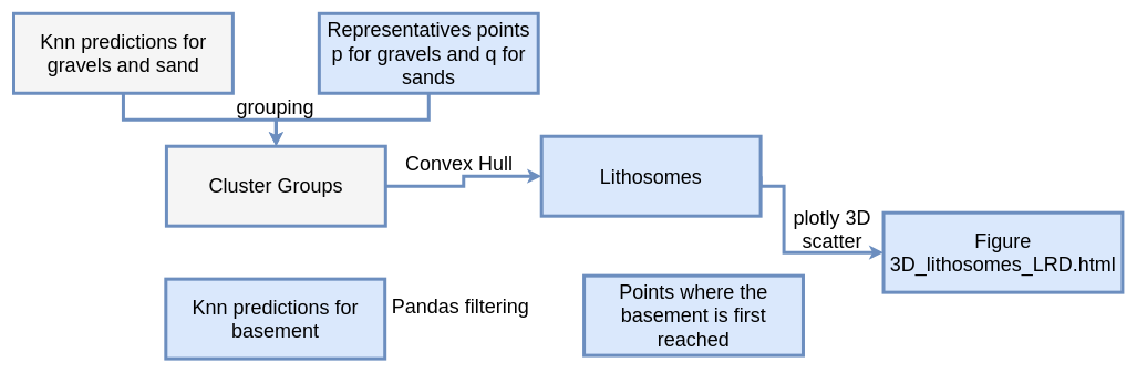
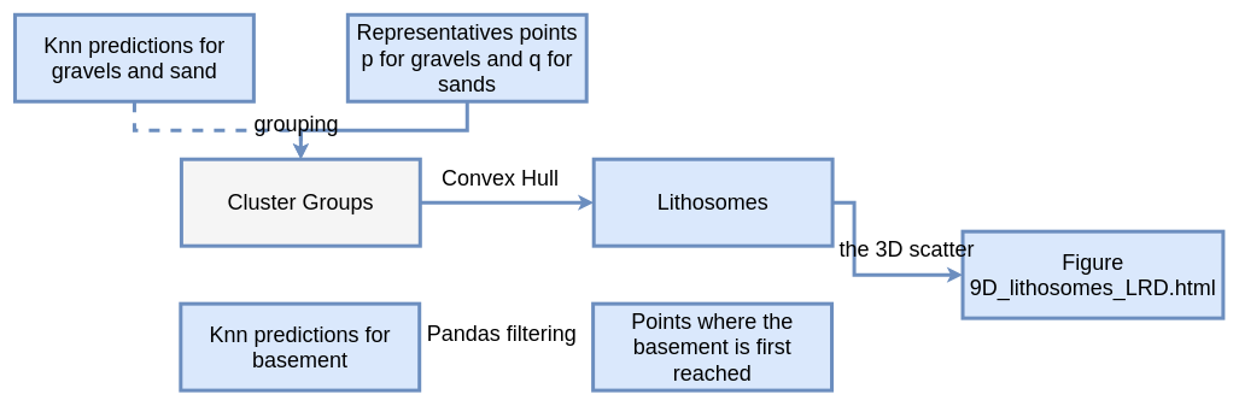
  <mxCell id="0" />
  <mxCell id="1" parent="0" />
- <mxCell id="2" style="edgeStyle=orthogonalEdgeStyle;rounded=0;orthogonalLoop=1;jettySize=auto;html=1;exitX=0.5;exitY=1;exitDx=0;exitDy=0;entryX=0.5;entryY=0;entryDx=0;entryDy=0;fontFamily=Helvetica;fontSize=30;strokeWidth=5;fillColor=#dae8fc;strokeColor=#6c8ebf;" parent="1" source="3" target="9" edge="1"><mxGeometry relative="1" as="geometry"><Array as="points"><mxPoint x="185" y="180" /><mxPoint x="415" y="180" /></Array></mxGeometry></mxCell>
- <mxCell id="3" value="Knn predictions for gravels and sand" style="rounded=0;whiteSpace=wrap;html=1;fontFamily=Helvetica;fontSize=30;fillColor=#f5f5f5;strokeColor=#6c8ebf;strokeWidth=5;" parent="1" vertex="1"><mxGeometry x="20" y="20" width="330" height="120" as="geometry" /></mxCell>
+ <mxCell id="2" style="edgeStyle=orthogonalEdgeStyle;rounded=0;orthogonalLoop=1;jettySize=auto;html=1;exitX=0.5;exitY=1;exitDx=0;exitDy=0;entryX=0.5;entryY=0;entryDx=0;entryDy=0;fontFamily=Helvetica;fontSize=30;strokeWidth=5;fillColor=#dae8fc;strokeColor=#6c8ebf;dashed=1;" parent="1" source="3" target="9" edge="1"><mxGeometry relative="1" as="geometry"><Array as="points"><mxPoint x="185" y="180" /><mxPoint x="415" y="180" /></Array></mxGeometry></mxCell>
+ <mxCell id="3" value="Knn predictions for gravels and sand" style="rounded=0;whiteSpace=wrap;html=1;fontFamily=Helvetica;fontSize=30;fillColor=#dae8fc;strokeColor=#6c8ebf;strokeWidth=5;" parent="1" vertex="1"><mxGeometry x="20" y="20" width="330" height="120" as="geometry" /></mxCell>
  <mxCell id="4" style="edgeStyle=orthogonalEdgeStyle;rounded=0;orthogonalLoop=1;jettySize=auto;html=1;exitX=0.5;exitY=1;exitDx=0;exitDy=0;entryX=0.5;entryY=0;entryDx=0;entryDy=0;fontFamily=Helvetica;fontSize=30;strokeWidth=5;fillColor=#dae8fc;strokeColor=#6c8ebf;" parent="1" source="5" target="9" edge="1"><mxGeometry relative="1" as="geometry"><Array as="points"><mxPoint x="645" y="180" /><mxPoint x="415" y="180" /></Array></mxGeometry></mxCell>
  <mxCell id="5" value="Representatives points p for gravels and q for sands" style="rounded=0;whiteSpace=wrap;html=1;fontFamily=Helvetica;fontSize=30;fillColor=#dae8fc;strokeColor=#6c8ebf;strokeWidth=5;" parent="1" vertex="1"><mxGeometry x="480" y="20" width="330" height="120" as="geometry" /></mxCell>
  <mxCell id="6" style="edgeStyle=orthogonalEdgeStyle;rounded=0;orthogonalLoop=1;jettySize=auto;html=1;exitX=1;exitY=0.5;exitDx=0;exitDy=0;fontFamily=Helvetica;fontSize=30;strokeWidth=5;fillColor=#dae8fc;strokeColor=#6c8ebf;" parent="1" source="7" target="12" edge="1"><mxGeometry relative="1" as="geometry"><Array as="points"><mxPoint x="1180" y="280" /><mxPoint x="1180" y="380" /></Array></mxGeometry></mxCell>
- <mxCell id="7" value="Lithosomes" style="rounded=0;whiteSpace=wrap;html=1;fontFamily=Helvetica;fontSize=30;fillColor=#dae8fc;strokeColor=#6c8ebf;strokeWidth=5;" parent="1" vertex="1"><mxGeometry x="815" y="205" width="330" height="120" as="geometry" /></mxCell>
+ <mxCell id="7" value="Lithosomes" style="rounded=0;whiteSpace=wrap;html=1;fontFamily=Helvetica;fontSize=30;fillColor=#dae8fc;strokeColor=#6c8ebf;strokeWidth=5;" parent="1" vertex="1"><mxGeometry x="820" y="220" width="330" height="120" as="geometry" /></mxCell>
  <mxCell id="8" style="edgeStyle=orthogonalEdgeStyle;rounded=0;orthogonalLoop=1;jettySize=auto;html=1;exitX=1;exitY=0.5;exitDx=0;exitDy=0;entryX=0;entryY=0.5;entryDx=0;entryDy=0;fontFamily=Helvetica;fontSize=30;strokeWidth=5;fillColor=#dae8fc;strokeColor=#6c8ebf;" parent="1" source="9" target="7" edge="1"><mxGeometry relative="1" as="geometry" /></mxCell>
  <mxCell id="9" value="Cluster Groups" style="rounded=0;whiteSpace=wrap;html=1;fontFamily=Helvetica;fontSize=30;fillColor=#f5f5f5;strokeColor=#6c8ebf;strokeWidth=5;" parent="1" vertex="1"><mxGeometry x="250" y="220" width="330" height="120" as="geometry" /></mxCell>
- <mxCell id="10" value="Points where the basement is first reached" style="rounded=0;whiteSpace=wrap;html=1;fontFamily=Helvetica;fontSize=30;fillColor=#dae8fc;strokeColor=#6c8ebf;strokeWidth=5;" parent="1" vertex="1"><mxGeometry x="879" y="415" width="330" height="120" as="geometry" /></mxCell>
+ <mxCell id="10" value="Points where the basement is first reached" style="rounded=0;whiteSpace=wrap;html=1;fontFamily=Helvetica;fontSize=30;fillColor=#dae8fc;strokeColor=#6c8ebf;strokeWidth=5;" parent="1" vertex="1"><mxGeometry x="819" y="420" width="330" height="120" as="geometry" /></mxCell>
  <mxCell id="11" value="Knn predictions for basement" style="rounded=0;whiteSpace=wrap;html=1;fontFamily=Helvetica;fontSize=30;fillColor=#dae8fc;strokeColor=#6c8ebf;strokeWidth=5;" parent="1" vertex="1"><mxGeometry x="249" y="420" width="330" height="120" as="geometry" /></mxCell>
- <mxCell id="12" value="&lt;pre style=&quot;font-size: 30px;&quot;&gt;&lt;font style=&quot;font-size: 30px;&quot; face=&quot;Helvetica&quot;&gt;Figure&lt;br style=&quot;font-size: 30px;&quot;&gt;3D_lithosomes_LRD.html&lt;/font&gt;&lt;/pre&gt;" style="rounded=0;whiteSpace=wrap;html=1;fontFamily=Helvetica;fontSize=30;fillColor=#dae8fc;strokeColor=#6c8ebf;strokeWidth=5;" parent="1" vertex="1"><mxGeometry x="1330" y="320" width="360" height="120" as="geometry" /></mxCell>
- <mxCell id="13" value="grouping" style="text;html=1;strokeColor=none;fillColor=none;align=center;verticalAlign=middle;whiteSpace=wrap;rounded=0;fontFamily=Helvetica;fontSize=30;" parent="1" vertex="1"><mxGeometry x="314" y="145" width="200" height="30" as="geometry" /></mxCell>
+ <mxCell id="12" value="&lt;pre style=&quot;font-size: 30px;&quot;&gt;&lt;font style=&quot;font-size: 30px;&quot; face=&quot;Helvetica&quot;&gt;Figure&lt;br style=&quot;font-size: 30px;&quot;&gt;9D_lithosomes_LRD.html&lt;/font&gt;&lt;/pre&gt;" style="rounded=0;whiteSpace=wrap;html=1;fontFamily=Helvetica;fontSize=30;fillColor=#dae8fc;strokeColor=#6c8ebf;strokeWidth=5;" parent="1" vertex="1"><mxGeometry x="1330" y="320" width="360" height="120" as="geometry" /></mxCell>
+ <mxCell id="13" value="grouping" style="text;html=1;strokeColor=none;fillColor=none;align=center;verticalAlign=middle;whiteSpace=wrap;rounded=0;fontFamily=Helvetica;fontSize=30;" parent="1" vertex="1"><mxGeometry x="309" y="155" width="200" height="30" as="geometry" /></mxCell>
  <mxCell id="14" value="Convex Hull" style="text;html=1;strokeColor=none;fillColor=none;align=center;verticalAlign=middle;whiteSpace=wrap;rounded=0;fontFamily=Helvetica;fontSize=30;" parent="1" vertex="1"><mxGeometry x="591" y="231" width="200" height="30" as="geometry" /></mxCell>
  <mxCell id="15" value="Pandas filtering" style="text;html=1;strokeColor=none;fillColor=none;align=center;verticalAlign=middle;whiteSpace=wrap;rounded=0;fontFamily=Helvetica;fontSize=30;" parent="1" vertex="1"><mxGeometry x="573" y="431" width="240" height="60" as="geometry" /></mxCell>
- <mxCell id="16" value="plotly 3D scatter" style="text;html=1;strokeColor=none;fillColor=none;align=center;verticalAlign=middle;whiteSpace=wrap;rounded=0;fontFamily=Helvetica;fontSize=30;" parent="1" vertex="1"><mxGeometry x="1158" y="310" width="190" height="70" as="geometry" /></mxCell>
+ <mxCell id="16" value="the 3D scatter" style="text;html=1;strokeColor=none;fillColor=none;align=center;verticalAlign=middle;whiteSpace=wrap;rounded=0;fontFamily=Helvetica;fontSize=30;" parent="1" vertex="1"><mxGeometry x="1158" y="310" width="190" height="70" as="geometry" /></mxCell>
